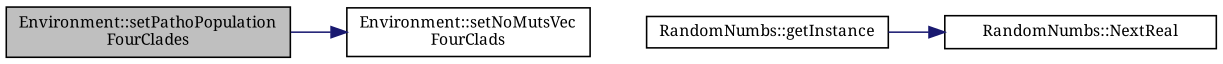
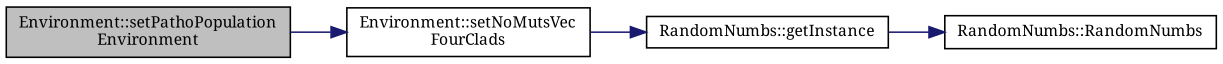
  digraph {
    fontname="Noto Serif"
    rankdir=LR
    node [color=black fillcolor=white fontname="Noto Serif" fontsize=10 shape=record style=filled]
    edge [color=midnightblue fontname="Noto Serif" fontsize=10 labelfontname=Helvetica labelfontsize=10 style=solid]
-   n1 [fillcolor=grey75 fontcolor=black height=0.2 label="Environment::setPathoPopulation\lFourClades" width=0.4]
+   n1 [fillcolor=grey75 fontcolor=black height=0.2 label="Environment::setPathoPopulation\lEnvironment" width=0.4]
    n2 [height=0.2 label="Environment::setNoMutsVec\lFourClads" width=0.4]
    n3 [height=0.2 label="RandomNumbs::getInstance" width=0.4]
-   n4 [height=0.2 label="RandomNumbs::NextReal" width=0.4]
+   n4 [height=0.2 label="RandomNumbs::RandomNumbs" width=0.4]
    n1 -> n2
+   n2 -> n3
    n3 -> n4
  }
